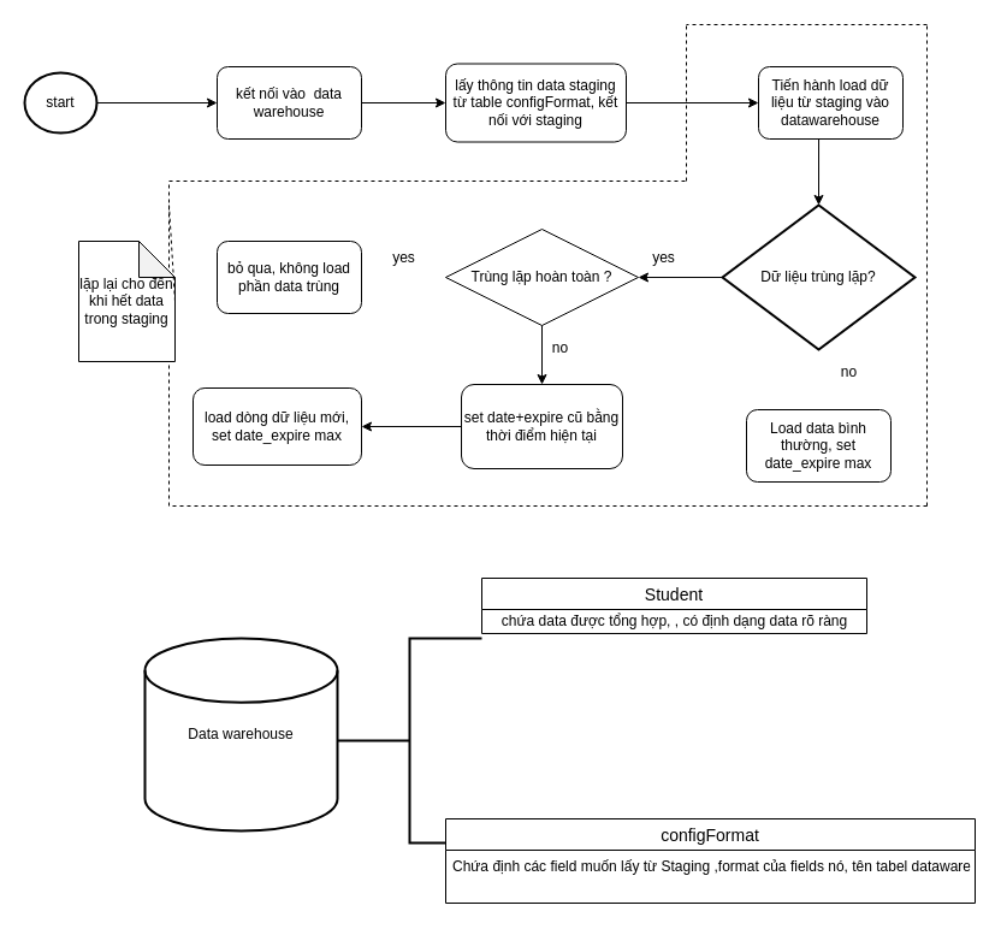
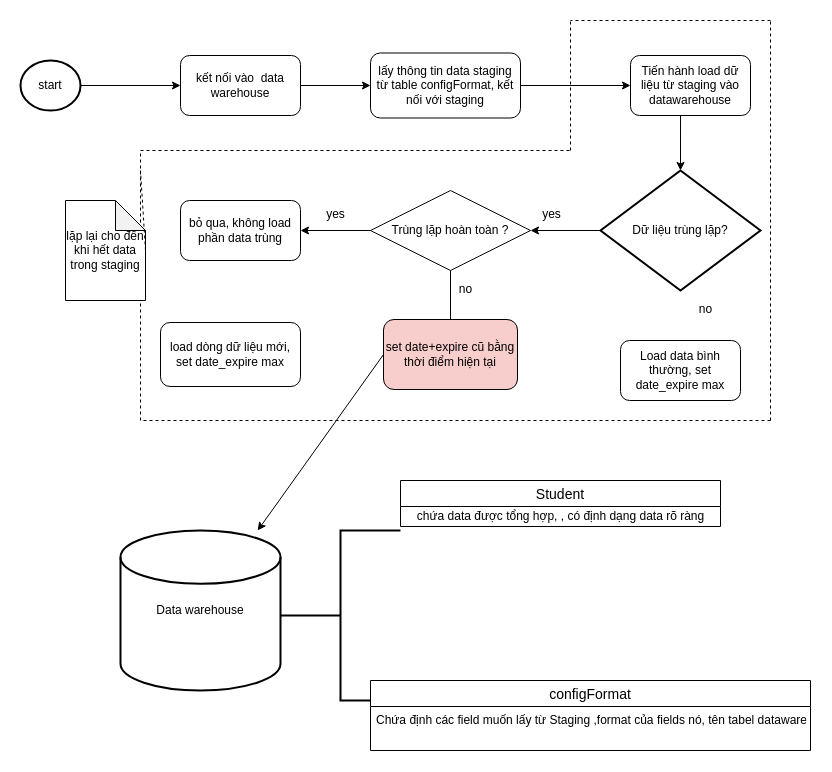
  <mxCell id="0" />
  <mxCell id="1" parent="0" />
  <mxCell id="2" value="start" style="strokeWidth=2;html=1;shape=mxgraph.flowchart.start_2;whiteSpace=wrap;" parent="1" vertex="1"><mxGeometry x="20" y="60" width="60" height="50" as="geometry" /></mxCell>
  <mxCell id="3" value="" style="endArrow=classic;html=1;exitX=1;exitY=0.5;exitDx=0;exitDy=0;exitPerimeter=0;entryX=0;entryY=0.5;entryDx=0;entryDy=0;" parent="1" source="2" target="4" edge="1"><mxGeometry width="50" height="50" relative="1" as="geometry"><mxPoint x="360" y="270" as="sourcePoint" /><mxPoint x="180" y="85" as="targetPoint" /></mxGeometry></mxCell>
  <mxCell id="4" value="kết nối vào&amp;nbsp; data warehouse" style="rounded=1;whiteSpace=wrap;html=1;" parent="1" vertex="1"><mxGeometry x="180" y="55" width="120" height="60" as="geometry" /></mxCell>
  <mxCell id="5" value="lấy thông tin data staging từ table configFormat, kết nối với staging" style="rounded=1;whiteSpace=wrap;html=1;" parent="1" vertex="1"><mxGeometry x="370" y="52.5" width="150" height="65" as="geometry" /></mxCell>
  <mxCell id="6" value="" style="endArrow=classic;html=1;exitX=1;exitY=0.5;exitDx=0;exitDy=0;entryX=0;entryY=0.5;entryDx=0;entryDy=0;" parent="1" source="4" target="5" edge="1"><mxGeometry width="50" height="50" relative="1" as="geometry"><mxPoint x="360" y="270" as="sourcePoint" /><mxPoint x="410" y="220" as="targetPoint" /></mxGeometry></mxCell>
  <mxCell id="7" value="" style="endArrow=classic;html=1;entryX=0;entryY=0.5;entryDx=0;entryDy=0;exitX=1;exitY=0.5;exitDx=0;exitDy=0;" parent="1" source="5" target="8" edge="1"><mxGeometry width="50" height="50" relative="1" as="geometry"><mxPoint x="360" y="270" as="sourcePoint" /><mxPoint x="410" y="220" as="targetPoint" /></mxGeometry></mxCell>
  <mxCell id="8" value="Tiến hành load dữ liệu từ staging vào datawarehouse" style="rounded=1;whiteSpace=wrap;html=1;" parent="1" vertex="1"><mxGeometry x="630" y="55" width="120" height="60" as="geometry" /></mxCell>
  <mxCell id="9" value="Dữ liệu trùng lặp?" style="strokeWidth=2;html=1;shape=mxgraph.flowchart.decision;whiteSpace=wrap;" parent="1" vertex="1"><mxGeometry x="600" y="170" width="160" height="120" as="geometry" /></mxCell>
  <mxCell id="10" value="" style="endArrow=classic;html=1;entryX=0.5;entryY=0;entryDx=0;entryDy=0;entryPerimeter=0;exitX=0.417;exitY=1;exitDx=0;exitDy=0;exitPerimeter=0;" parent="1" source="8" target="9" edge="1"><mxGeometry width="50" height="50" relative="1" as="geometry"><mxPoint x="360" y="260" as="sourcePoint" /><mxPoint x="410" y="210" as="targetPoint" /></mxGeometry></mxCell>
  <mxCell id="11" value="Load data bình thường, set date_expire max" style="rounded=1;whiteSpace=wrap;html=1;" parent="1" vertex="1"><mxGeometry x="620" y="340" width="120" height="60" as="geometry" /></mxCell>
  <mxCell id="12" value="bỏ qua, không load phần data trùng" style="rounded=1;whiteSpace=wrap;html=1;" parent="1" vertex="1"><mxGeometry x="180" y="200" width="120" height="60" as="geometry" /></mxCell>
  <mxCell id="13" value="Trùng lặp hoàn toàn ?" style="rhombus;whiteSpace=wrap;html=1;" parent="1" vertex="1"><mxGeometry x="370" y="190" width="160" height="80" as="geometry" /></mxCell>
  <mxCell id="14" value="" style="endArrow=classic;html=1;entryX=1;entryY=0.5;entryDx=0;entryDy=0;" parent="1" source="9" target="13" edge="1"><mxGeometry width="50" height="50" relative="1" as="geometry"><mxPoint x="360" y="260" as="sourcePoint" /><mxPoint x="410" y="210" as="targetPoint" /></mxGeometry></mxCell>
  <mxCell id="15" value="yes" style="text;html=1;align=center;verticalAlign=middle;resizable=0;points=[];autosize=1;" parent="1" vertex="1"><mxGeometry x="536" y="204" width="30" height="20" as="geometry" /></mxCell>
  <mxCell id="16" value="no" style="text;html=1;align=center;verticalAlign=middle;resizable=0;points=[];autosize=1;" parent="1" vertex="1"><mxGeometry x="690" y="299" width="30" height="20" as="geometry" /></mxCell>
- <mxCell id="18" value="set date+expire cũ bằng thời điểm hiện tại" style="rounded=1;whiteSpace=wrap;html=1;" parent="1" vertex="1"><mxGeometry x="383" y="319" width="134" height="70" as="geometry" /></mxCell>
+ <mxCell id="17" value="" style="endArrow=classic;html=1;entryX=1;entryY=0.5;entryDx=0;entryDy=0;exitX=0;exitY=0.5;exitDx=0;exitDy=0;" parent="1" source="13" target="12" edge="1"><mxGeometry width="50" height="50" relative="1" as="geometry"><mxPoint x="360" y="260" as="sourcePoint" /><mxPoint x="410" y="210" as="targetPoint" /></mxGeometry></mxCell>
+ <mxCell id="18" value="set date+expire cũ bằng thời điểm hiện tại" style="rounded=1;whiteSpace=wrap;html=1;fillColor=#f8cecc;" parent="1" vertex="1"><mxGeometry x="383" y="319" width="134" height="70" as="geometry" /></mxCell>
  <mxCell id="19" value="load dòng dữ liệu mới, set date_expire max" style="rounded=1;whiteSpace=wrap;html=1;" parent="1" vertex="1"><mxGeometry x="160" y="322" width="140" height="64" as="geometry" /></mxCell>
- <mxCell id="20" value="" style="endArrow=classic;html=1;entryX=0.5;entryY=0;entryDx=0;entryDy=0;exitX=0.5;exitY=1;exitDx=0;exitDy=0;" parent="1" source="13" target="18" edge="1"><mxGeometry width="50" height="50" relative="1" as="geometry"><mxPoint x="360" y="260" as="sourcePoint" /><mxPoint x="410" y="210" as="targetPoint" /></mxGeometry></mxCell>
- <mxCell id="21" value="" style="endArrow=classic;html=1;exitX=0;exitY=0.5;exitDx=0;exitDy=0;" parent="1" source="18" target="19" edge="1"><mxGeometry width="50" height="50" relative="1" as="geometry"><mxPoint x="360" y="260" as="sourcePoint" /><mxPoint x="410" y="210" as="targetPoint" /></mxGeometry></mxCell>
+ <mxCell id="20" value="" style="endArrow=none;html=1;entryX=0.5;entryY=0;entryDx=0;entryDy=0;exitX=0.5;exitY=1;exitDx=0;exitDy=0;" parent="1" source="13" target="18" edge="1"><mxGeometry width="50" height="50" relative="1" as="geometry"><mxPoint x="360" y="260" as="sourcePoint" /><mxPoint x="410" y="210" as="targetPoint" /></mxGeometry></mxCell>
+ <mxCell id="21" value="" style="endArrow=classic;html=1;exitX=0;exitY=0.5;exitDx=0;exitDy=0;" parent="1" source="18" target="30" edge="1"><mxGeometry width="50" height="50" relative="1" as="geometry"><mxPoint x="360" y="260" as="sourcePoint" /><mxPoint x="410" y="210" as="targetPoint" /></mxGeometry></mxCell>
  <mxCell id="22" value="" style="endArrow=none;dashed=1;html=1;" parent="1" edge="1"><mxGeometry width="50" height="50" relative="1" as="geometry"><mxPoint x="140" y="420" as="sourcePoint" /><mxPoint x="140" y="150" as="targetPoint" /></mxGeometry></mxCell>
  <mxCell id="23" value="" style="endArrow=none;dashed=1;html=1;" parent="1" edge="1"><mxGeometry width="50" height="50" relative="1" as="geometry"><mxPoint x="140" y="150" as="sourcePoint" /><mxPoint x="570" y="150" as="targetPoint" /></mxGeometry></mxCell>
  <mxCell id="24" value="" style="endArrow=none;dashed=1;html=1;" parent="1" edge="1"><mxGeometry width="50" height="50" relative="1" as="geometry"><mxPoint x="570" y="150" as="sourcePoint" /><mxPoint x="570" y="20" as="targetPoint" /></mxGeometry></mxCell>
  <mxCell id="25" value="" style="endArrow=none;dashed=1;html=1;" parent="1" edge="1"><mxGeometry width="50" height="50" relative="1" as="geometry"><mxPoint x="770" y="20" as="sourcePoint" /><mxPoint x="570" y="20" as="targetPoint" /></mxGeometry></mxCell>
  <mxCell id="26" value="" style="endArrow=none;dashed=1;html=1;" parent="1" edge="1"><mxGeometry width="50" height="50" relative="1" as="geometry"><mxPoint x="770" y="420" as="sourcePoint" /><mxPoint x="770" y="20" as="targetPoint" /></mxGeometry></mxCell>
  <mxCell id="27" value="" style="endArrow=none;dashed=1;html=1;" parent="1" edge="1"><mxGeometry width="50" height="50" relative="1" as="geometry"><mxPoint x="770" y="420" as="sourcePoint" /><mxPoint x="140" y="420" as="targetPoint" /></mxGeometry></mxCell>
  <mxCell id="28" value="lặp lại cho đến khi hết data trong staging" style="shape=note;whiteSpace=wrap;html=1;backgroundOutline=1;darkOpacity=0.05;" parent="1" vertex="1"><mxGeometry x="65" y="200" width="80" height="100" as="geometry" /></mxCell>
  <mxCell id="29" value="" style="endArrow=none;dashed=1;html=1;exitX=1;exitY=0.5;exitDx=0;exitDy=0;exitPerimeter=0;" parent="1" source="28" edge="1"><mxGeometry width="50" height="50" relative="1" as="geometry"><mxPoint x="170" y="260" as="sourcePoint" /><mxPoint x="140" y="170" as="targetPoint" /></mxGeometry></mxCell>
  <mxCell id="30" value="Data warehouse" style="strokeWidth=2;html=1;shape=mxgraph.flowchart.database;whiteSpace=wrap;" parent="1" vertex="1"><mxGeometry x="120" y="530" width="160" height="160" as="geometry" /></mxCell>
  <mxCell id="31" value="" style="strokeWidth=2;html=1;shape=mxgraph.flowchart.annotation_2;align=left;labelPosition=right;pointerEvents=1;" parent="1" vertex="1"><mxGeometry x="280" y="530" width="120" height="170" as="geometry" /></mxCell>
  <mxCell id="32" value="Student" style="swimlane;fontStyle=0;childLayout=stackLayout;horizontal=1;startSize=26;horizontalStack=0;resizeParent=1;resizeParentMax=0;resizeLast=0;collapsible=1;marginBottom=0;align=center;fontSize=14;" parent="1" vertex="1"><mxGeometry x="400" y="480" width="320" height="46" as="geometry" /></mxCell>
  <mxCell id="33" value="chứa data được tổng hợp, , có định dạng data rõ ràng" style="text;html=1;align=center;verticalAlign=middle;resizable=0;points=[];autosize=1;" parent="32" vertex="1"><mxGeometry y="26" width="320" height="20" as="geometry" /></mxCell>
  <mxCell id="34" value="configFormat" style="swimlane;fontStyle=0;childLayout=stackLayout;horizontal=1;startSize=26;horizontalStack=0;resizeParent=1;resizeParentMax=0;resizeLast=0;collapsible=1;marginBottom=0;align=center;fontSize=14;" parent="1" vertex="1"><mxGeometry x="370" y="680" width="440" height="70" as="geometry" /></mxCell>
  <mxCell id="35" value="Chứa định các field muốn lấy từ Staging ,format của fields nó, tên tabel datawarehouse&#10;" style="text;strokeColor=none;fillColor=none;spacingLeft=4;spacingRight=4;overflow=hidden;rotatable=0;points=[[0,0.5],[1,0.5]];portConstraint=eastwest;fontSize=12;" parent="34" vertex="1"><mxGeometry y="26" width="440" height="44" as="geometry" /></mxCell>
  <mxCell id="36" value="yes" style="text;html=1;align=center;verticalAlign=middle;resizable=0;points=[];autosize=1;" parent="1" vertex="1"><mxGeometry x="320" y="204" width="30" height="20" as="geometry" /></mxCell>
  <mxCell id="37" value="no" style="text;html=1;align=center;verticalAlign=middle;resizable=0;points=[];autosize=1;" parent="1" vertex="1"><mxGeometry x="450" y="279" width="30" height="20" as="geometry" /></mxCell>
